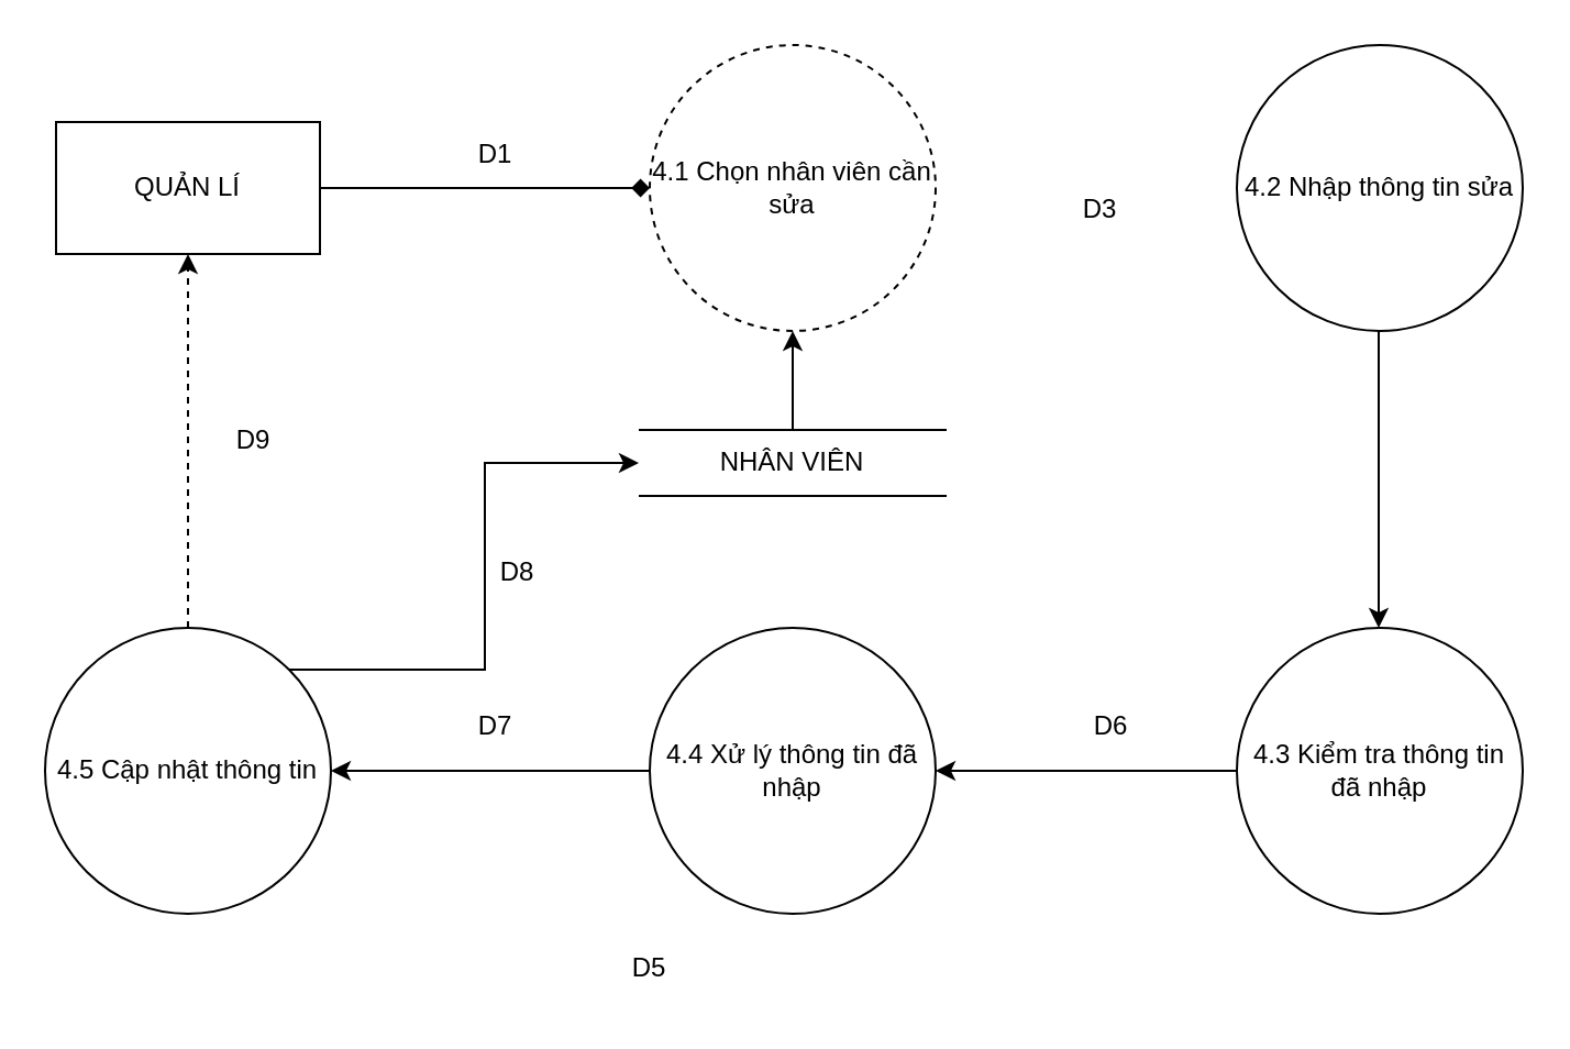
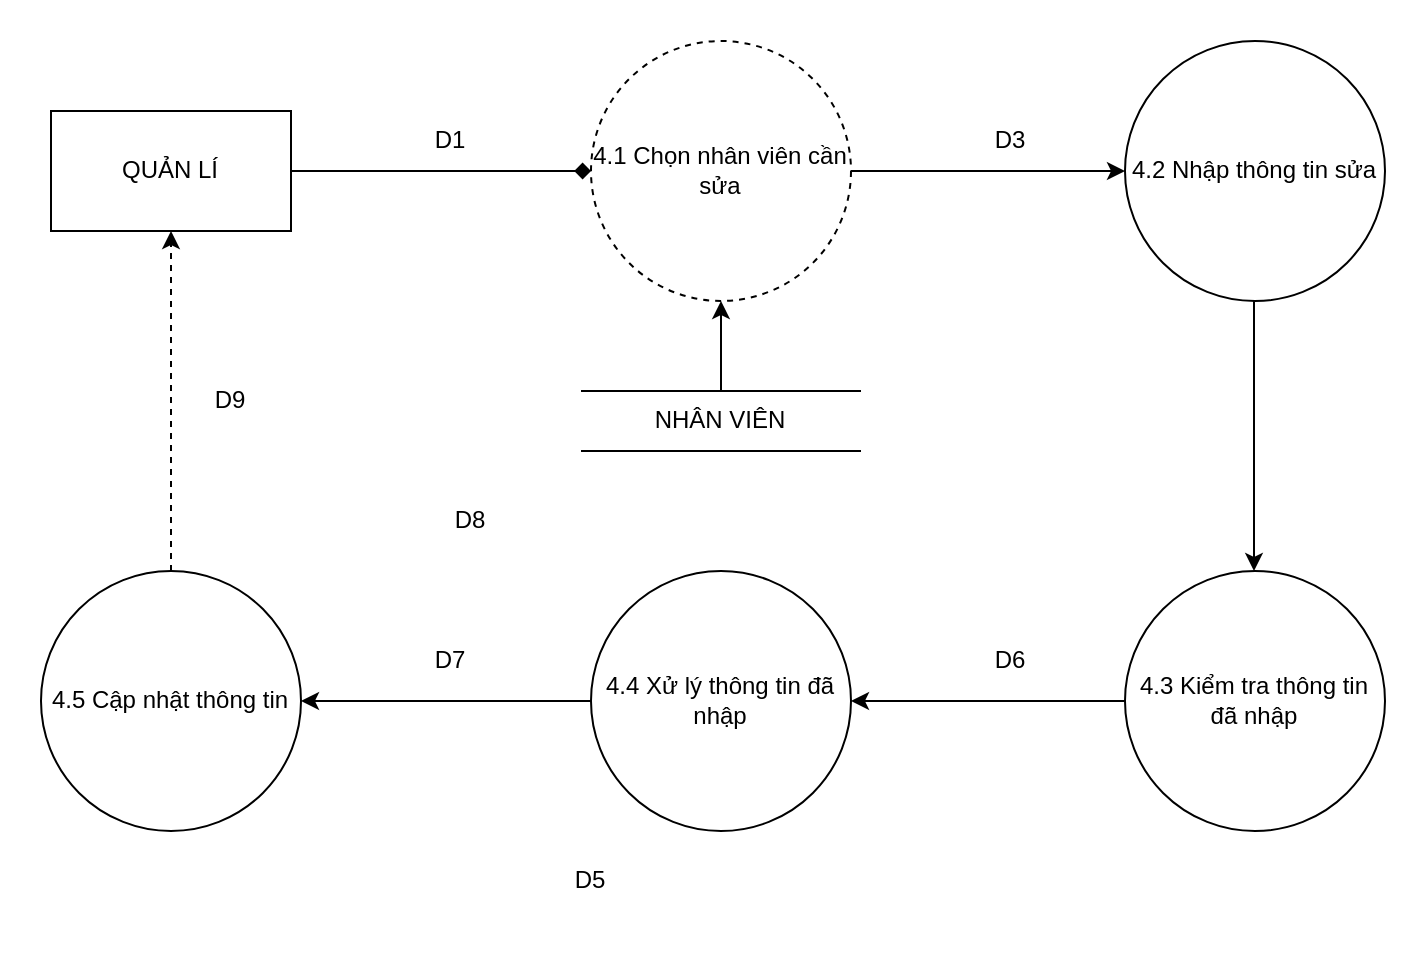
  <mxCell id="0" />
  <mxCell id="1" parent="0" />
  <mxCell id="2" style="edgeStyle=orthogonalEdgeStyle;rounded=0;orthogonalLoop=1;jettySize=auto;html=1;entryX=0;entryY=0.5;entryDx=0;entryDy=0;endArrow=diamond;" edge="1" parent="1" source="3" target="5"><mxGeometry relative="1" as="geometry" /></mxCell>
  <mxCell id="3" value="QUẢN LÍ" style="rounded=0;whiteSpace=wrap;html=1;" vertex="1" parent="1"><mxGeometry x="25" y="55" width="120" height="60" as="geometry" /></mxCell>
+ <mxCell id="4" style="edgeStyle=orthogonalEdgeStyle;rounded=0;orthogonalLoop=1;jettySize=auto;html=1;entryX=0;entryY=0.5;entryDx=0;entryDy=0;" edge="1" parent="1" source="5" target="14"><mxGeometry relative="1" as="geometry" /></mxCell>
  <mxCell id="5" value="4.1 Chọn nhân viên cần sửa" style="ellipse;whiteSpace=wrap;html=1;aspect=fixed;dashed=1;" vertex="1" parent="1"><mxGeometry x="295" y="20" width="130" height="130" as="geometry" /></mxCell>
  <mxCell id="6" value="" style="endArrow=none;html=1;rounded=0;" edge="1" parent="1"><mxGeometry width="50" height="50" relative="1" as="geometry"><mxPoint x="290" y="195" as="sourcePoint" /><mxPoint x="430" y="195" as="targetPoint" /></mxGeometry></mxCell>
  <mxCell id="7" value="" style="endArrow=none;html=1;rounded=0;" edge="1" parent="1"><mxGeometry width="50" height="50" relative="1" as="geometry"><mxPoint x="290" y="225" as="sourcePoint" /><mxPoint x="430" y="225" as="targetPoint" /></mxGeometry></mxCell>
  <mxCell id="8" style="edgeStyle=orthogonalEdgeStyle;rounded=0;orthogonalLoop=1;jettySize=auto;html=1;" edge="1" parent="1" source="9" target="19"><mxGeometry relative="1" as="geometry" /></mxCell>
  <mxCell id="9" value="4.4 Xử lý thông tin đã nhập" style="ellipse;whiteSpace=wrap;html=1;aspect=fixed;" vertex="1" parent="1"><mxGeometry x="295" y="285" width="130" height="130" as="geometry" /></mxCell>
  <mxCell id="10" style="edgeStyle=orthogonalEdgeStyle;rounded=0;orthogonalLoop=1;jettySize=auto;html=1;entryX=0.5;entryY=1;entryDx=0;entryDy=0;" edge="1" parent="1" source="11" target="5"><mxGeometry relative="1" as="geometry" /></mxCell>
  <mxCell id="11" value="NHÂN VIÊN" style="text;html=1;strokeColor=none;fillColor=none;align=center;verticalAlign=middle;whiteSpace=wrap;rounded=0;" vertex="1" parent="1"><mxGeometry x="290" y="195" width="140" height="30" as="geometry" /></mxCell>
  <mxCell id="12" value="D1" style="text;html=1;strokeColor=none;fillColor=none;align=center;verticalAlign=middle;whiteSpace=wrap;rounded=0;" vertex="1" parent="1"><mxGeometry x="195" y="55" width="60" height="30" as="geometry" /></mxCell>
  <mxCell id="13" style="edgeStyle=orthogonalEdgeStyle;rounded=0;orthogonalLoop=1;jettySize=auto;html=1;" edge="1" parent="1"><mxGeometry relative="1" as="geometry"><mxPoint x="626.5" y="150" as="sourcePoint" /><mxPoint x="626.5" y="285" as="targetPoint" /></mxGeometry></mxCell>
  <mxCell id="14" value="4.2 Nhập thông tin sửa" style="ellipse;whiteSpace=wrap;html=1;aspect=fixed;" vertex="1" parent="1"><mxGeometry x="562" y="20" width="130" height="130" as="geometry" /></mxCell>
  <mxCell id="15" style="edgeStyle=orthogonalEdgeStyle;rounded=0;orthogonalLoop=1;jettySize=auto;html=1;entryX=1;entryY=0.5;entryDx=0;entryDy=0;" edge="1" parent="1" source="16" target="9"><mxGeometry relative="1" as="geometry" /></mxCell>
  <mxCell id="16" value="4.3 Kiểm tra thông tin đã nhập" style="ellipse;whiteSpace=wrap;html=1;aspect=fixed;" vertex="1" parent="1"><mxGeometry x="562" y="285" width="130" height="130" as="geometry" /></mxCell>
  <mxCell id="17" style="edgeStyle=orthogonalEdgeStyle;rounded=0;orthogonalLoop=1;jettySize=auto;html=1;entryX=0.5;entryY=1;entryDx=0;entryDy=0;dashed=1;" edge="1" parent="1" source="19" target="3"><mxGeometry relative="1" as="geometry" /></mxCell>
- <mxCell id="18" style="edgeStyle=orthogonalEdgeStyle;rounded=0;orthogonalLoop=1;jettySize=auto;html=1;exitX=1;exitY=0;exitDx=0;exitDy=0;entryX=0;entryY=0.5;entryDx=0;entryDy=0;" edge="1" parent="1" source="19" target="11"><mxGeometry relative="1" as="geometry" /></mxCell>
  <mxCell id="19" value="4.5 Cập nhật thông tin" style="ellipse;whiteSpace=wrap;html=1;aspect=fixed;" vertex="1" parent="1"><mxGeometry x="20" y="285" width="130" height="130" as="geometry" /></mxCell>
- <mxCell id="20" value="D3" style="text;html=1;strokeColor=none;fillColor=none;align=center;verticalAlign=middle;whiteSpace=wrap;rounded=0;" vertex="1" parent="1"><mxGeometry x="470" y="80" width="60" height="30" as="geometry" /></mxCell>
+ <mxCell id="20" value="D3" style="text;html=1;strokeColor=none;fillColor=none;align=center;verticalAlign=middle;whiteSpace=wrap;rounded=0;" vertex="1" parent="1"><mxGeometry x="475" y="55" width="60" height="30" as="geometry" /></mxCell>
  <mxCell id="21" value="D8" style="text;html=1;strokeColor=none;fillColor=none;align=center;verticalAlign=middle;whiteSpace=wrap;rounded=0;" vertex="1" parent="1"><mxGeometry x="205" y="245" width="60" height="30" as="geometry" /></mxCell>
  <mxCell id="22" value="D6" style="text;html=1;strokeColor=none;fillColor=none;align=center;verticalAlign=middle;whiteSpace=wrap;rounded=0;" vertex="1" parent="1"><mxGeometry x="475" y="315" width="60" height="30" as="geometry" /></mxCell>
  <mxCell id="23" value="D7" style="text;html=1;strokeColor=none;fillColor=none;align=center;verticalAlign=middle;whiteSpace=wrap;rounded=0;" vertex="1" parent="1"><mxGeometry x="195" y="315" width="60" height="30" as="geometry" /></mxCell>
  <mxCell id="24" value="D9" style="text;html=1;strokeColor=none;fillColor=none;align=center;verticalAlign=middle;whiteSpace=wrap;rounded=0;" vertex="1" parent="1"><mxGeometry x="85" y="185" width="60" height="30" as="geometry" /></mxCell>
  <mxCell id="25" value="D5" style="text;html=1;strokeColor=none;fillColor=none;align=center;verticalAlign=middle;whiteSpace=wrap;rounded=0;" vertex="1" parent="1"><mxGeometry x="265" y="425" width="60" height="30" as="geometry" /></mxCell>
